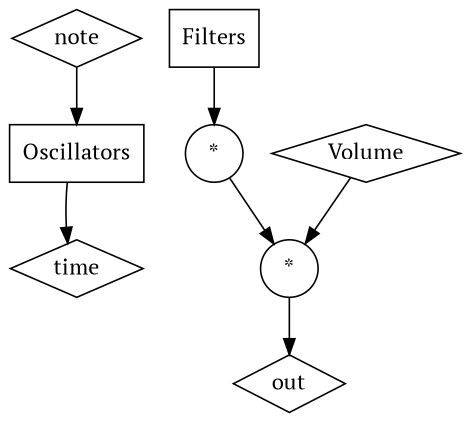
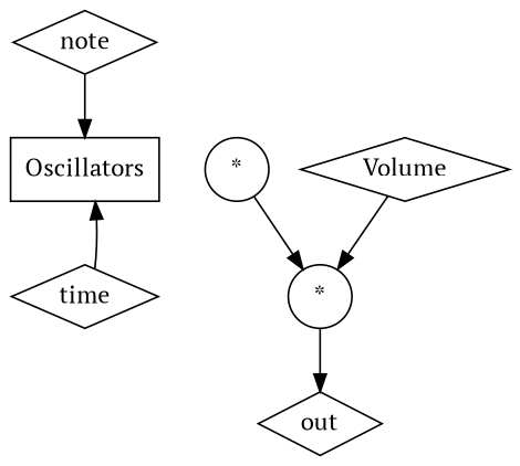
  digraph {
    fontname="PT Serif"
    fontsize=8
    rankdir=TB
    node [fontname="PT Serif" shape=diamond]
    edge [fontname="PT Serif"]
    n1 [label=Oscillators shape=rectangle]
    note
    time
-   n4 [label=Filters shape=rectangle]
    n5 [label="*" shape=circle]
    n6 [label="*" shape=circle]
    out
    n8 [label=Volume]
    note -> n1
-   n1 -> time
-   n4 -> n5
+   time -> n1
    n5 -> n6
    n6 -> out
    n8 -> n6
  }
